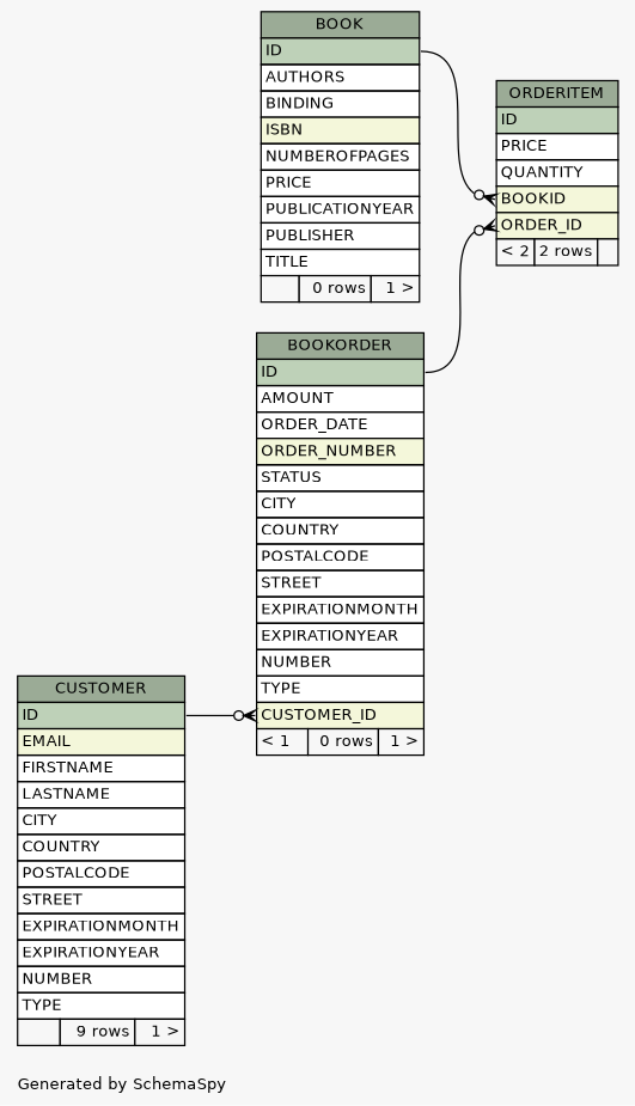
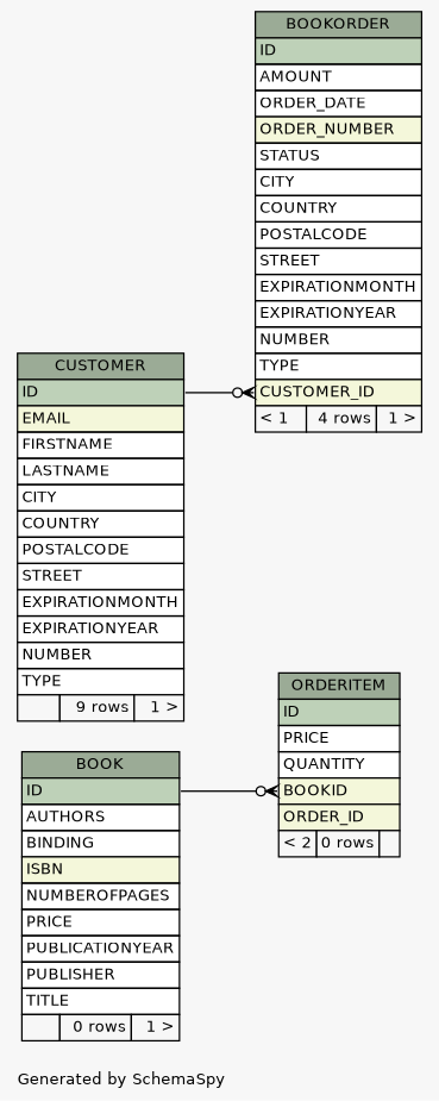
  digraph {
    bgcolor="#f7f7f7"
    fontname=Helvetica
    fontsize=11
    label="\nGenerated by SchemaSpy"
    labeljust=l
    nodesep=0.18
    rankdir=RL
    ranksep=0.46
    node [fontname=Helvetica fontsize=11 shape=plaintext]
    edge [arrowhead=none arrowsize=0.8 arrowtail=crowodot dir=back headport="ID:e"]
    n1 [label=<     <TABLE BORDER="0" CELLBORDER="1" CELLSPACING="0" BGCOLOR="#ffffff">       <TR><TD COLSPAN="3" BGCOLOR="#9bab96" ALIGN="CENTER">BOOK</TD></TR>       <TR><TD PORT="ID" COLSPAN="3" BGCOLOR="#bed1b8" ALIGN="LEFT">ID</TD></TR>       <TR><TD PORT="AUTHORS" COLSPAN="3" ALIGN="LEFT">AUTHORS</TD></TR>       <TR><TD PORT="BINDING" COLSPAN="3" ALIGN="LEFT">BINDING</TD></TR>       <TR><TD PORT="ISBN" COLSPAN="3" BGCOLOR="#f4f7da" ALIGN="LEFT">ISBN</TD></TR>       <TR><TD PORT="NUMBEROFPAGES" COLSPAN="3" ALIGN="LEFT">NUMBEROFPAGES</TD></TR>       <TR><TD PORT="PRICE" COLSPAN="3" ALIGN="LEFT">PRICE</TD></TR>       <TR><TD PORT="PUBLICATIONYEAR" COLSPAN="3" ALIGN="LEFT">PUBLICATIONYEAR</TD></TR>       <TR><TD PORT="PUBLISHER" COLSPAN="3" ALIGN="LEFT">PUBLISHER</TD></TR>       <TR><TD PORT="TITLE" COLSPAN="3" ALIGN="LEFT">TITLE</TD></TR>       <TR><TD ALIGN="LEFT" BGCOLOR="#f7f7f7">  </TD><TD ALIGN="RIGHT" BGCOLOR="#f7f7f7">0 rows</TD><TD ALIGN="RIGHT" BGCOLOR="#f7f7f7">1 &gt;</TD></TR>     </TABLE>>]
-   n2 [label=<     <TABLE BORDER="0" CELLBORDER="1" CELLSPACING="0" BGCOLOR="#ffffff">       <TR><TD COLSPAN="3" BGCOLOR="#9bab96" ALIGN="CENTER">BOOKORDER</TD></TR>       <TR><TD PORT="ID" COLSPAN="3" BGCOLOR="#bed1b8" ALIGN="LEFT">ID</TD></TR>       <TR><TD PORT="AMOUNT" COLSPAN="3" ALIGN="LEFT">AMOUNT</TD></TR>       <TR><TD PORT="ORDER_DATE" COLSPAN="3" ALIGN="LEFT">ORDER_DATE</TD></TR>       <TR><TD PORT="ORDER_NUMBER" COLSPAN="3" BGCOLOR="#f4f7da" ALIGN="LEFT">ORDER_NUMBER</TD></TR>       <TR><TD PORT="STATUS" COLSPAN="3" ALIGN="LEFT">STATUS</TD></TR>       <TR><TD PORT="CITY" COLSPAN="3" ALIGN="LEFT">CITY</TD></TR>       <TR><TD PORT="COUNTRY" COLSPAN="3" ALIGN="LEFT">COUNTRY</TD></TR>       <TR><TD PORT="POSTALCODE" COLSPAN="3" ALIGN="LEFT">POSTALCODE</TD></TR>       <TR><TD PORT="STREET" COLSPAN="3" ALIGN="LEFT">STREET</TD></TR>       <TR><TD PORT="EXPIRATIONMONTH" COLSPAN="3" ALIGN="LEFT">EXPIRATIONMONTH</TD></TR>       <TR><TD PORT="EXPIRATIONYEAR" COLSPAN="3" ALIGN="LEFT">EXPIRATIONYEAR</TD></TR>       <TR><TD PORT="NUMBER" COLSPAN="3" ALIGN="LEFT">NUMBER</TD></TR>       <TR><TD PORT="TYPE" COLSPAN="3" ALIGN="LEFT">TYPE</TD></TR>       <TR><TD PORT="CUSTOMER_ID" COLSPAN="3" BGCOLOR="#f4f7da" ALIGN="LEFT">CUSTOMER_ID</TD></TR>       <TR><TD ALIGN="LEFT" BGCOLOR="#f7f7f7">&lt; 1</TD><TD ALIGN="RIGHT" BGCOLOR="#f7f7f7">0 rows</TD><TD ALIGN="RIGHT" BGCOLOR="#f7f7f7">1 &gt;</TD></TR>     </TABLE>>]
+   n2 [label=<     <TABLE BORDER="0" CELLBORDER="1" CELLSPACING="0" BGCOLOR="#ffffff">       <TR><TD COLSPAN="3" BGCOLOR="#9bab96" ALIGN="CENTER">BOOKORDER</TD></TR>       <TR><TD PORT="ID" COLSPAN="3" BGCOLOR="#bed1b8" ALIGN="LEFT">ID</TD></TR>       <TR><TD PORT="AMOUNT" COLSPAN="3" ALIGN="LEFT">AMOUNT</TD></TR>       <TR><TD PORT="ORDER_DATE" COLSPAN="3" ALIGN="LEFT">ORDER_DATE</TD></TR>       <TR><TD PORT="ORDER_NUMBER" COLSPAN="3" BGCOLOR="#f4f7da" ALIGN="LEFT">ORDER_NUMBER</TD></TR>       <TR><TD PORT="STATUS" COLSPAN="3" ALIGN="LEFT">STATUS</TD></TR>       <TR><TD PORT="CITY" COLSPAN="3" ALIGN="LEFT">CITY</TD></TR>       <TR><TD PORT="COUNTRY" COLSPAN="3" ALIGN="LEFT">COUNTRY</TD></TR>       <TR><TD PORT="POSTALCODE" COLSPAN="3" ALIGN="LEFT">POSTALCODE</TD></TR>       <TR><TD PORT="STREET" COLSPAN="3" ALIGN="LEFT">STREET</TD></TR>       <TR><TD PORT="EXPIRATIONMONTH" COLSPAN="3" ALIGN="LEFT">EXPIRATIONMONTH</TD></TR>       <TR><TD PORT="EXPIRATIONYEAR" COLSPAN="3" ALIGN="LEFT">EXPIRATIONYEAR</TD></TR>       <TR><TD PORT="NUMBER" COLSPAN="3" ALIGN="LEFT">NUMBER</TD></TR>       <TR><TD PORT="TYPE" COLSPAN="3" ALIGN="LEFT">TYPE</TD></TR>       <TR><TD PORT="CUSTOMER_ID" COLSPAN="3" BGCOLOR="#f4f7da" ALIGN="LEFT">CUSTOMER_ID</TD></TR>       <TR><TD ALIGN="LEFT" BGCOLOR="#f7f7f7">&lt; 1</TD><TD ALIGN="RIGHT" BGCOLOR="#f7f7f7">4 rows</TD><TD ALIGN="RIGHT" BGCOLOR="#f7f7f7">1 &gt;</TD></TR>     </TABLE>>]
    n3 [label=<     <TABLE BORDER="0" CELLBORDER="1" CELLSPACING="0" BGCOLOR="#ffffff">       <TR><TD COLSPAN="3" BGCOLOR="#9bab96" ALIGN="CENTER">CUSTOMER</TD></TR>       <TR><TD PORT="ID" COLSPAN="3" BGCOLOR="#bed1b8" ALIGN="LEFT">ID</TD></TR>       <TR><TD PORT="EMAIL" COLSPAN="3" BGCOLOR="#f4f7da" ALIGN="LEFT">EMAIL</TD></TR>       <TR><TD PORT="FIRSTNAME" COLSPAN="3" ALIGN="LEFT">FIRSTNAME</TD></TR>       <TR><TD PORT="LASTNAME" COLSPAN="3" ALIGN="LEFT">LASTNAME</TD></TR>       <TR><TD PORT="CITY" COLSPAN="3" ALIGN="LEFT">CITY</TD></TR>       <TR><TD PORT="COUNTRY" COLSPAN="3" ALIGN="LEFT">COUNTRY</TD></TR>       <TR><TD PORT="POSTALCODE" COLSPAN="3" ALIGN="LEFT">POSTALCODE</TD></TR>       <TR><TD PORT="STREET" COLSPAN="3" ALIGN="LEFT">STREET</TD></TR>       <TR><TD PORT="EXPIRATIONMONTH" COLSPAN="3" ALIGN="LEFT">EXPIRATIONMONTH</TD></TR>       <TR><TD PORT="EXPIRATIONYEAR" COLSPAN="3" ALIGN="LEFT">EXPIRATIONYEAR</TD></TR>       <TR><TD PORT="NUMBER" COLSPAN="3" ALIGN="LEFT">NUMBER</TD></TR>       <TR><TD PORT="TYPE" COLSPAN="3" ALIGN="LEFT">TYPE</TD></TR>       <TR><TD ALIGN="LEFT" BGCOLOR="#f7f7f7">  </TD><TD ALIGN="RIGHT" BGCOLOR="#f7f7f7">9 rows</TD><TD ALIGN="RIGHT" BGCOLOR="#f7f7f7">1 &gt;</TD></TR>     </TABLE>>]
-   n4 [label=<     <TABLE BORDER="0" CELLBORDER="1" CELLSPACING="0" BGCOLOR="#ffffff">       <TR><TD COLSPAN="3" BGCOLOR="#9bab96" ALIGN="CENTER">ORDERITEM</TD></TR>       <TR><TD PORT="ID" COLSPAN="3" BGCOLOR="#bed1b8" ALIGN="LEFT">ID</TD></TR>       <TR><TD PORT="PRICE" COLSPAN="3" ALIGN="LEFT">PRICE</TD></TR>       <TR><TD PORT="QUANTITY" COLSPAN="3" ALIGN="LEFT">QUANTITY</TD></TR>       <TR><TD PORT="BOOKID" COLSPAN="3" BGCOLOR="#f4f7da" ALIGN="LEFT">BOOKID</TD></TR>       <TR><TD PORT="ORDER_ID" COLSPAN="3" BGCOLOR="#f4f7da" ALIGN="LEFT">ORDER_ID</TD></TR>       <TR><TD ALIGN="LEFT" BGCOLOR="#f7f7f7">&lt; 2</TD><TD ALIGN="RIGHT" BGCOLOR="#f7f7f7">2 rows</TD><TD ALIGN="RIGHT" BGCOLOR="#f7f7f7">  </TD></TR>     </TABLE>>]
+   n4 [label=<     <TABLE BORDER="0" CELLBORDER="1" CELLSPACING="0" BGCOLOR="#ffffff">       <TR><TD COLSPAN="3" BGCOLOR="#9bab96" ALIGN="CENTER">ORDERITEM</TD></TR>       <TR><TD PORT="ID" COLSPAN="3" BGCOLOR="#bed1b8" ALIGN="LEFT">ID</TD></TR>       <TR><TD PORT="PRICE" COLSPAN="3" ALIGN="LEFT">PRICE</TD></TR>       <TR><TD PORT="QUANTITY" COLSPAN="3" ALIGN="LEFT">QUANTITY</TD></TR>       <TR><TD PORT="BOOKID" COLSPAN="3" BGCOLOR="#f4f7da" ALIGN="LEFT">BOOKID</TD></TR>       <TR><TD PORT="ORDER_ID" COLSPAN="3" BGCOLOR="#f4f7da" ALIGN="LEFT">ORDER_ID</TD></TR>       <TR><TD ALIGN="LEFT" BGCOLOR="#f7f7f7">&lt; 2</TD><TD ALIGN="RIGHT" BGCOLOR="#f7f7f7">0 rows</TD><TD ALIGN="RIGHT" BGCOLOR="#f7f7f7">  </TD></TR>     </TABLE>>]
    n2 -> n3 [tailport="CUSTOMER_ID:w"]
    n4 -> n1 [tailport="BOOKID:w"]
-   n4 -> n2 [tailport="ORDER_ID:w"]
  }
